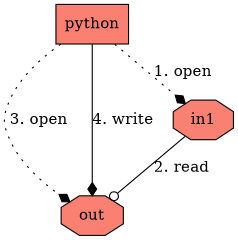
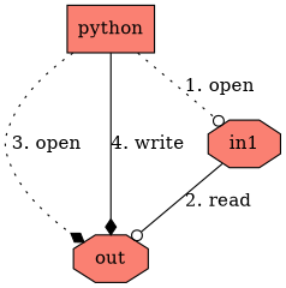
  digraph {
    node [fillcolor=salmon shape=octagon style=filled]
    edge [arrowhead=diamond]
    n1 [label=python shape=box]
    out
    in1
    n1 -> out [label="3. open" style=dotted]
    n1 -> out [label="4. write"]
-   n1 -> in1 [label="1. open" style=dotted]
+   n1 -> in1 [arrowhead=odot label="1. open" style=dotted]
    in1 -> out [arrowhead=odot label="2. read"]
  }
